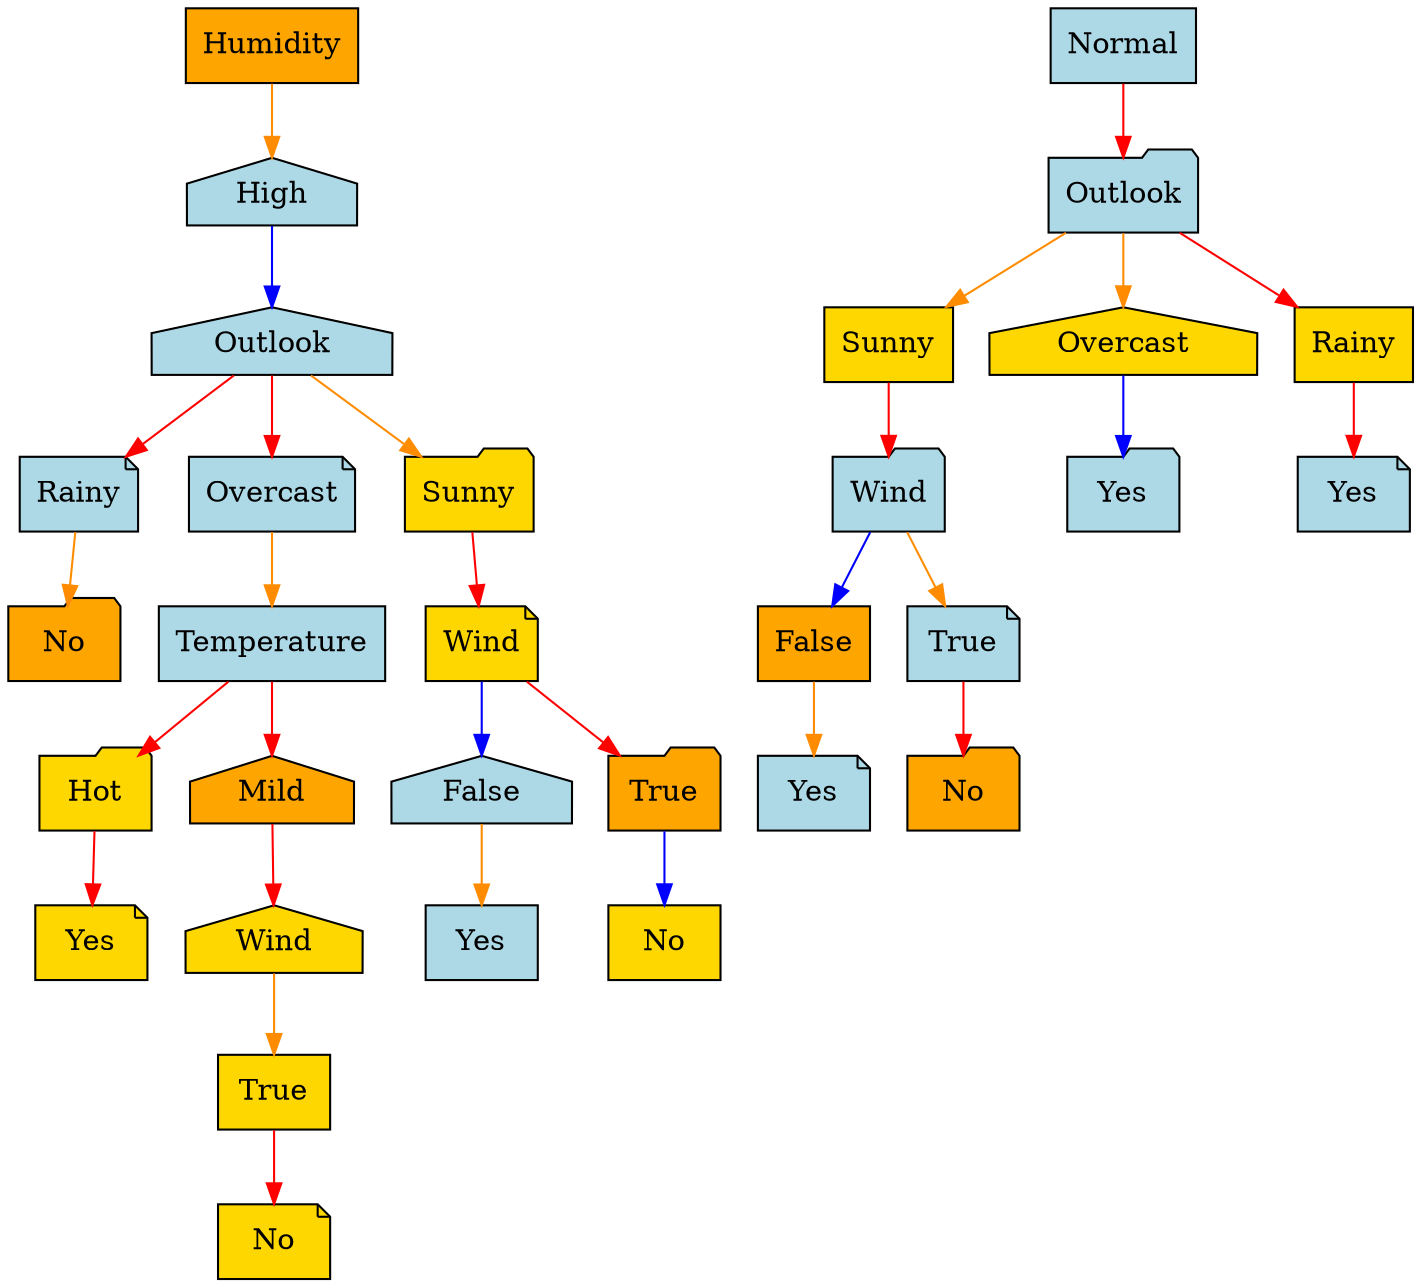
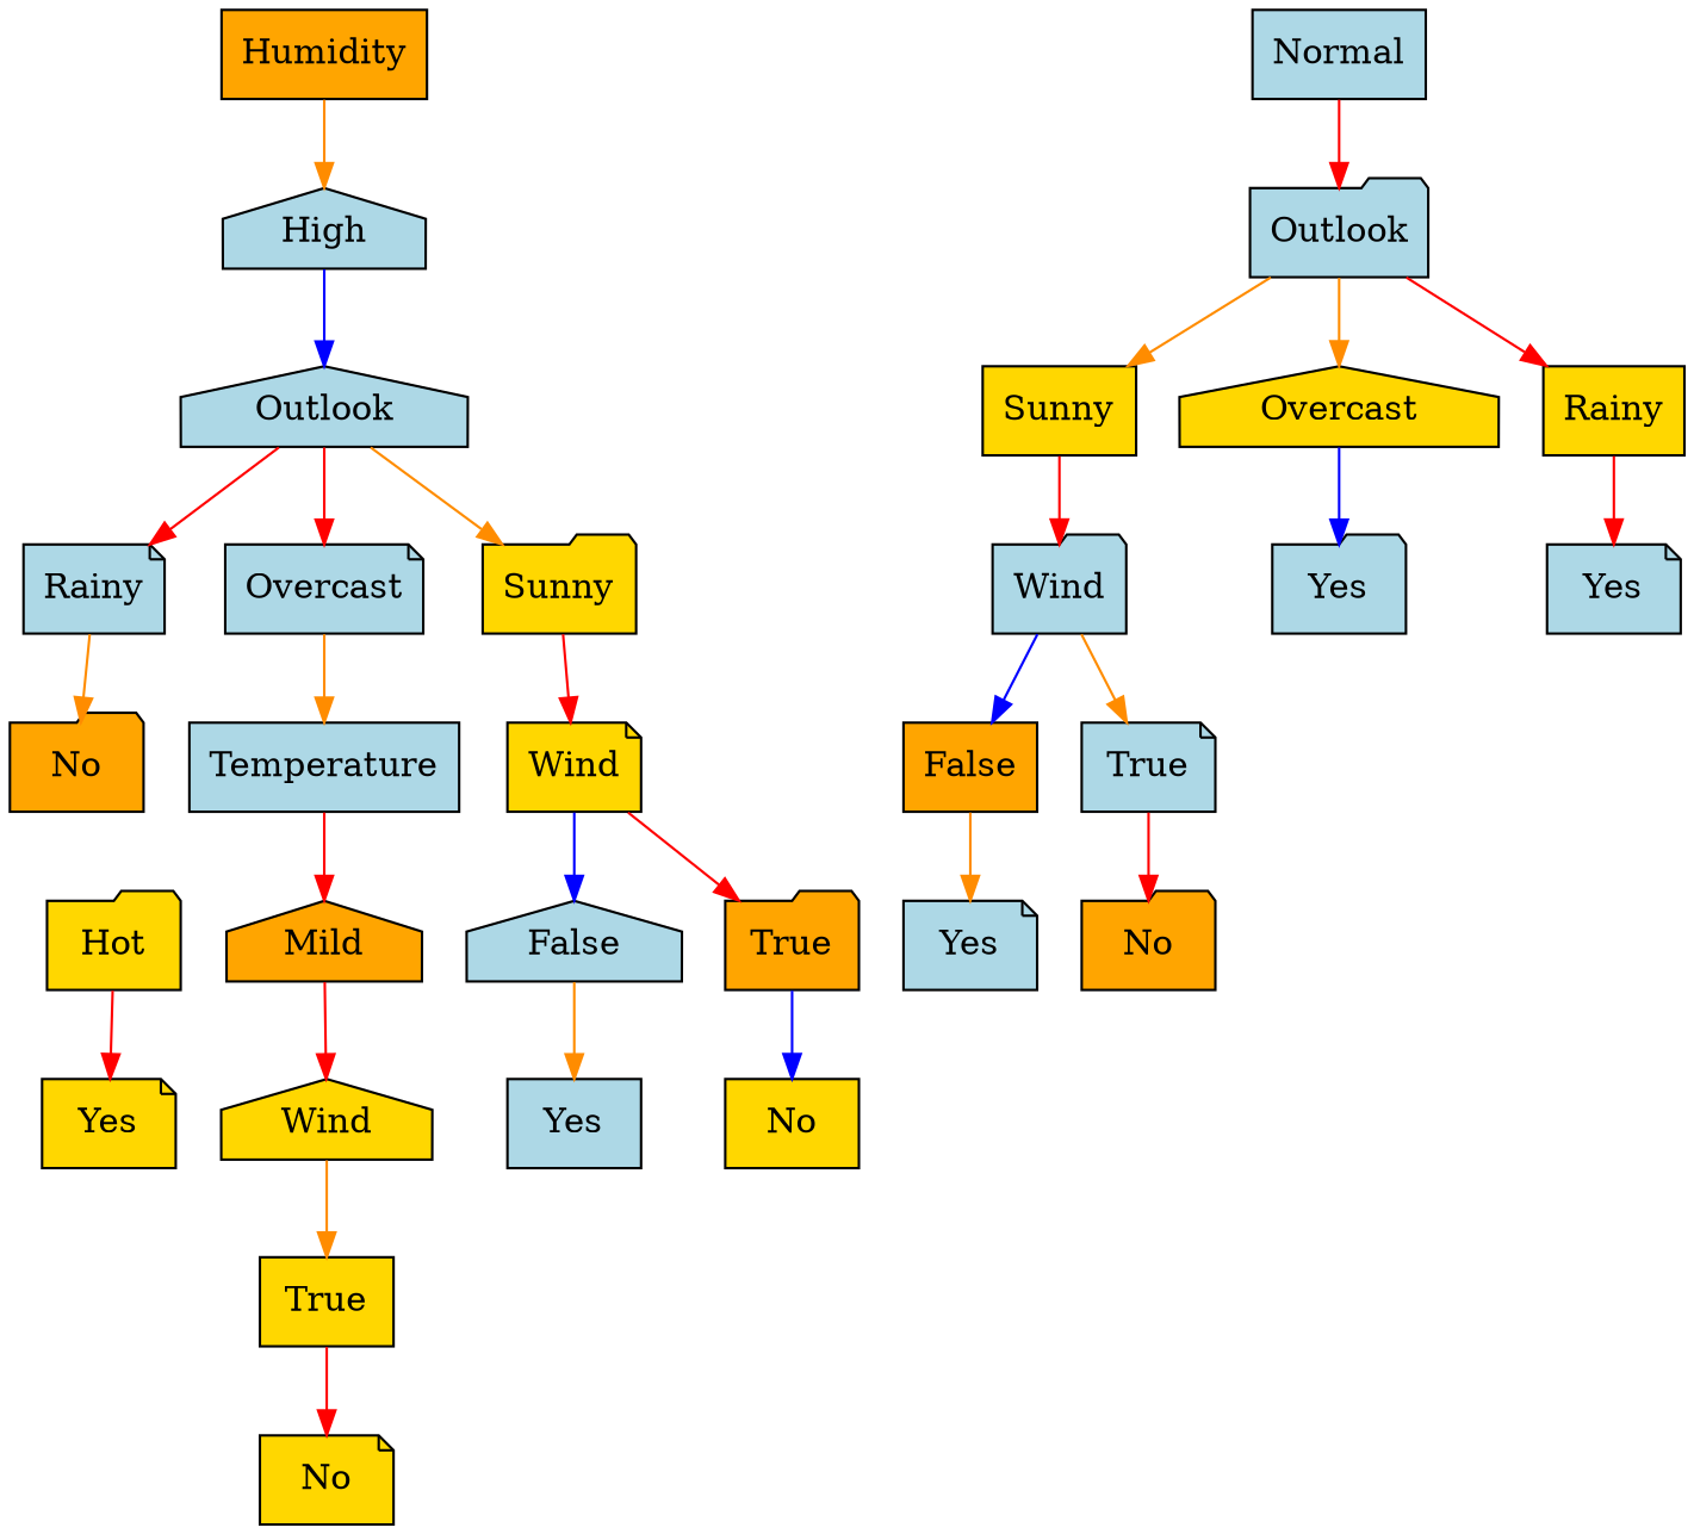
  digraph {
    node [fillcolor=lightblue shape=box style=filled]
    edge [color=red]
    n1 [fillcolor=orange label=Humidity]
    n2 [label=High shape=house]
    n3 [label=Outlook shape=house]
    n4 [label=Normal]
    n5 [label=Outlook shape=folder]
    n6 [label=Rainy shape=note]
    n7 [label=Overcast shape=note]
    n8 [fillcolor=gold label=Sunny shape=folder]
    n9 [fillcolor=orange label=No shape=folder]
    n10 [label=Temperature]
    n11 [fillcolor=gold label=Wind shape=note]
    n12 [fillcolor=gold label=Sunny]
    n13 [fillcolor=gold label=Overcast shape=house]
    n14 [fillcolor=gold label=Rainy]
    n15 [label=Wind shape=folder]
    n16 [label=Yes shape=folder]
    n17 [label=Yes shape=note]
    n18 [fillcolor=gold label=Hot shape=folder]
    n19 [fillcolor=orange label=Mild shape=house]
    n20 [fillcolor=gold label=Yes shape=note]
    n21 [fillcolor=gold label=Wind shape=house]
    n22 [label=False shape=house]
    n23 [fillcolor=orange label=True shape=folder]
    n24 [label=Yes]
    n25 [fillcolor=gold label=No]
    n26 [fillcolor=orange label=False]
    n27 [label=True shape=note]
    n28 [label=Yes shape=note]
    n29 [fillcolor=orange label=No shape=folder]
    n30 [fillcolor=gold label=True]
    n31 [fillcolor=gold label=No shape=note]
    n1 -> n2 [color=darkorange]
    n2 -> n3 [color=blue]
    n3 -> n6
    n3 -> n7
    n3 -> n8 [color=darkorange]
    n4 -> n5
    n5 -> n12 [color=darkorange]
    n5 -> n13 [color=darkorange]
    n5 -> n14
    n6 -> n9 [color=darkorange]
    n7 -> n10 [color=darkorange]
    n8 -> n11
-   n10 -> n18
    n10 -> n19
    n11 -> n22 [color=blue]
    n11 -> n23
    n12 -> n15
    n13 -> n16 [color=blue]
    n14 -> n17
    n15 -> n26 [color=blue]
    n15 -> n27 [color=darkorange]
    n18 -> n20
    n19 -> n21
    n21 -> n30 [color=darkorange]
    n22 -> n24 [color=darkorange]
    n23 -> n25 [color=blue]
    n26 -> n28 [color=darkorange]
    n27 -> n29
    n30 -> n31
  }
